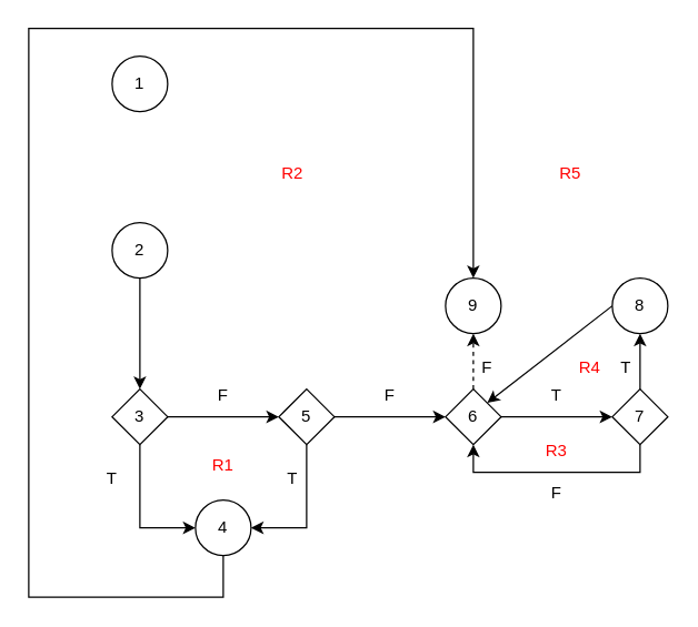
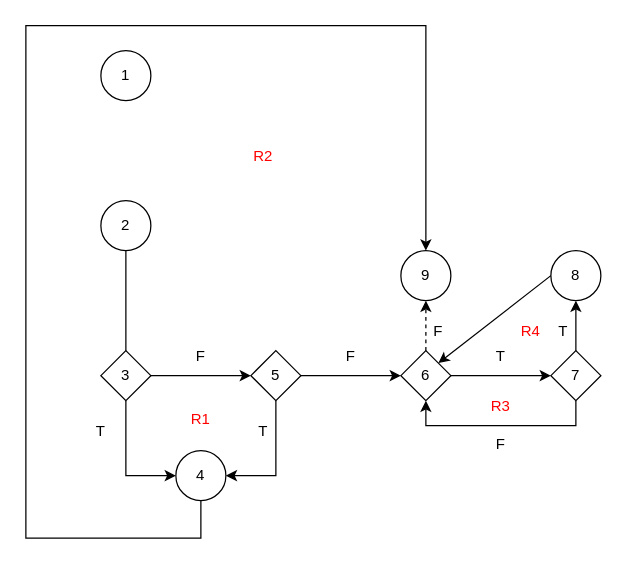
  <mxCell id="0" />
  <mxCell id="1" parent="0" />
  <mxCell id="2" value="1" style="ellipse;whiteSpace=wrap;html=1;" vertex="1" parent="1"><mxGeometry x="80" y="40" width="40" height="40" as="geometry" /></mxCell>
  <mxCell id="3" value="2" style="ellipse;whiteSpace=wrap;html=1;" vertex="1" parent="1"><mxGeometry x="80" y="160" width="40" height="40" as="geometry" /></mxCell>
- <mxCell id="4" value="" style="endArrow=classic;html=1;rounded=0;exitX=0.5;exitY=1;exitDx=0;exitDy=0;entryX=0.5;entryY=0;entryDx=0;entryDy=0;" edge="1" parent="1" source="3" target="5"><mxGeometry width="50" height="50" relative="1" as="geometry"><mxPoint x="99.5" y="180" as="sourcePoint" /><mxPoint x="100" y="200" as="targetPoint" /></mxGeometry></mxCell>
+ <mxCell id="4" value="" style="endArrow=none;html=1;rounded=0;exitX=0.5;exitY=1;exitDx=0;exitDy=0;entryX=0.5;entryY=0;entryDx=0;entryDy=0;" edge="1" parent="1" source="3" target="5"><mxGeometry width="50" height="50" relative="1" as="geometry"><mxPoint x="99.5" y="180" as="sourcePoint" /><mxPoint x="100" y="200" as="targetPoint" /></mxGeometry></mxCell>
  <mxCell id="5" value="3" style="rhombus;whiteSpace=wrap;html=1;" vertex="1" parent="1"><mxGeometry x="80" y="280" width="40" height="40" as="geometry" /></mxCell>
  <mxCell id="6" value="" style="endArrow=classic;html=1;rounded=0;exitX=1;exitY=0.5;exitDx=0;exitDy=0;entryX=0;entryY=0.5;entryDx=0;entryDy=0;" edge="1" parent="1" source="5" target="8"><mxGeometry width="50" height="50" relative="1" as="geometry"><mxPoint x="370" y="220" as="sourcePoint" /><mxPoint x="200" y="300" as="targetPoint" /></mxGeometry></mxCell>
  <mxCell id="7" value="F" style="text;html=1;strokeColor=none;fillColor=none;align=center;verticalAlign=middle;whiteSpace=wrap;rounded=0;" vertex="1" parent="1"><mxGeometry x="130" y="270" width="60" height="30" as="geometry" /></mxCell>
  <mxCell id="8" value="5" style="rhombus;whiteSpace=wrap;html=1;" vertex="1" parent="1"><mxGeometry x="200" y="280" width="40" height="40" as="geometry" /></mxCell>
  <mxCell id="9" value="4" style="ellipse;whiteSpace=wrap;html=1;" vertex="1" parent="1"><mxGeometry x="140" y="360" width="40" height="40" as="geometry" /></mxCell>
  <mxCell id="10" value="" style="endArrow=classic;html=1;rounded=0;exitX=0.5;exitY=1;exitDx=0;exitDy=0;entryX=0;entryY=0.5;entryDx=0;entryDy=0;" edge="1" parent="1" source="5" target="9"><mxGeometry width="50" height="50" relative="1" as="geometry"><mxPoint x="370" y="220" as="sourcePoint" /><mxPoint x="420" y="170" as="targetPoint" /><Array as="points"><mxPoint x="100" y="380" /></Array></mxGeometry></mxCell>
  <mxCell id="11" value="T" style="text;html=1;strokeColor=none;fillColor=none;align=center;verticalAlign=middle;whiteSpace=wrap;rounded=0;" vertex="1" parent="1"><mxGeometry x="50" y="330" width="60" height="30" as="geometry" /></mxCell>
  <mxCell id="12" value="" style="endArrow=classic;html=1;rounded=0;exitX=0.5;exitY=1;exitDx=0;exitDy=0;entryX=1;entryY=0.5;entryDx=0;entryDy=0;" edge="1" parent="1" source="8" target="9"><mxGeometry width="50" height="50" relative="1" as="geometry"><mxPoint x="370" y="220" as="sourcePoint" /><mxPoint x="420" y="170" as="targetPoint" /><Array as="points"><mxPoint x="220" y="380" /></Array></mxGeometry></mxCell>
  <mxCell id="13" value="T" style="text;html=1;strokeColor=none;fillColor=none;align=center;verticalAlign=middle;whiteSpace=wrap;rounded=0;" vertex="1" parent="1"><mxGeometry x="180" y="330" width="60" height="30" as="geometry" /></mxCell>
  <mxCell id="14" value="6" style="rhombus;whiteSpace=wrap;html=1;" vertex="1" parent="1"><mxGeometry x="320" y="280" width="40" height="40" as="geometry" /></mxCell>
  <mxCell id="15" value="F" style="text;html=1;strokeColor=none;fillColor=none;align=center;verticalAlign=middle;whiteSpace=wrap;rounded=0;" vertex="1" parent="1"><mxGeometry x="250" y="270" width="60" height="30" as="geometry" /></mxCell>
  <mxCell id="16" value="" style="endArrow=classic;html=1;rounded=0;exitX=1;exitY=0.5;exitDx=0;exitDy=0;entryX=0;entryY=0.5;entryDx=0;entryDy=0;" edge="1" parent="1" source="8" target="14"><mxGeometry width="50" height="50" relative="1" as="geometry"><mxPoint x="130" y="310" as="sourcePoint" /><mxPoint x="210" y="310" as="targetPoint" /></mxGeometry></mxCell>
  <mxCell id="17" value="" style="endArrow=classic;html=1;rounded=0;exitX=1;exitY=0.5;exitDx=0;exitDy=0;entryX=0;entryY=0.5;entryDx=0;entryDy=0;" edge="1" parent="1" source="14" target="18"><mxGeometry width="50" height="50" relative="1" as="geometry"><mxPoint x="370" y="220" as="sourcePoint" /><mxPoint x="440" y="300" as="targetPoint" /></mxGeometry></mxCell>
  <mxCell id="18" value="7" style="rhombus;whiteSpace=wrap;html=1;" vertex="1" parent="1"><mxGeometry x="440" y="280" width="40" height="40" as="geometry" /></mxCell>
  <mxCell id="19" value="T" style="text;html=1;strokeColor=none;fillColor=none;align=center;verticalAlign=middle;whiteSpace=wrap;rounded=0;" vertex="1" parent="1"><mxGeometry x="370" y="270" width="60" height="30" as="geometry" /></mxCell>
  <mxCell id="20" value="9" style="ellipse;whiteSpace=wrap;html=1;aspect=fixed;" vertex="1" parent="1"><mxGeometry x="320" y="200" width="40" height="40" as="geometry" /></mxCell>
  <mxCell id="21" value="" style="endArrow=classic;html=1;rounded=0;exitX=0.5;exitY=0;exitDx=0;exitDy=0;entryX=0.5;entryY=1;entryDx=0;entryDy=0;dashed=1;" edge="1" parent="1" source="14" target="20"><mxGeometry width="50" height="50" relative="1" as="geometry"><mxPoint x="370" y="220" as="sourcePoint" /><mxPoint x="420" y="170" as="targetPoint" /></mxGeometry></mxCell>
  <mxCell id="22" value="F" style="text;html=1;strokeColor=none;fillColor=none;align=center;verticalAlign=middle;whiteSpace=wrap;rounded=0;" vertex="1" parent="1"><mxGeometry x="320" y="250" width="60" height="30" as="geometry" /></mxCell>
  <mxCell id="23" value="" style="endArrow=classic;html=1;rounded=0;exitX=0.5;exitY=1;exitDx=0;exitDy=0;entryX=0.5;entryY=1;entryDx=0;entryDy=0;" edge="1" parent="1" source="18" target="14"><mxGeometry width="50" height="50" relative="1" as="geometry"><mxPoint x="370" y="220" as="sourcePoint" /><mxPoint x="420" y="170" as="targetPoint" /><Array as="points"><mxPoint x="460" y="340" /><mxPoint x="400" y="340" /><mxPoint x="340" y="340" /></Array></mxGeometry></mxCell>
  <mxCell id="24" value="F" style="text;html=1;strokeColor=none;fillColor=none;align=center;verticalAlign=middle;whiteSpace=wrap;rounded=0;" vertex="1" parent="1"><mxGeometry x="370" y="340" width="60" height="30" as="geometry" /></mxCell>
  <mxCell id="25" value="8" style="ellipse;whiteSpace=wrap;html=1;aspect=fixed;" vertex="1" parent="1"><mxGeometry x="440" y="200" width="40" height="40" as="geometry" /></mxCell>
  <mxCell id="26" value="" style="endArrow=classic;html=1;rounded=0;exitX=0.5;exitY=0;exitDx=0;exitDy=0;entryX=0.5;entryY=1;entryDx=0;entryDy=0;" edge="1" parent="1" source="18" target="25"><mxGeometry width="50" height="50" relative="1" as="geometry"><mxPoint x="370" y="220" as="sourcePoint" /><mxPoint x="373" y="70.99" as="targetPoint" /></mxGeometry></mxCell>
  <mxCell id="27" value="T" style="text;html=1;strokeColor=none;fillColor=none;align=center;verticalAlign=middle;whiteSpace=wrap;rounded=0;" vertex="1" parent="1"><mxGeometry x="420" y="250" width="60" height="30" as="geometry" /></mxCell>
  <mxCell id="28" value="" style="endArrow=classic;html=1;rounded=0;exitX=0.5;exitY=1;exitDx=0;exitDy=0;entryX=0.5;entryY=0;entryDx=0;entryDy=0;" edge="1" parent="1" source="9" target="20"><mxGeometry width="50" height="50" relative="1" as="geometry"><mxPoint x="370" y="220" as="sourcePoint" /><mxPoint x="310" y="180" as="targetPoint" /><Array as="points"><mxPoint x="160" y="430" /><mxPoint x="20" y="430" /><mxPoint x="20" y="20" /><mxPoint x="340" y="20" /></Array></mxGeometry></mxCell>
  <mxCell id="29" value="" style="endArrow=classic;html=1;rounded=0;exitX=0;exitY=0.5;exitDx=0;exitDy=0;entryX=1;entryY=0;entryDx=0;entryDy=0;" edge="1" parent="1" source="25" target="14"><mxGeometry width="50" height="50" relative="1" as="geometry"><mxPoint x="370" y="220" as="sourcePoint" /><mxPoint x="420" y="170" as="targetPoint" /></mxGeometry></mxCell>
  <mxCell id="30" value="R1" style="text;html=1;strokeColor=none;fillColor=none;align=center;verticalAlign=middle;whiteSpace=wrap;rounded=0;fontColor=#FF0000;" vertex="1" parent="1"><mxGeometry x="130" y="320" width="60" height="30" as="geometry" /></mxCell>
  <mxCell id="31" value="R2" style="text;html=1;strokeColor=none;fillColor=none;align=center;verticalAlign=middle;whiteSpace=wrap;rounded=0;fontColor=#FF0000;" vertex="1" parent="1"><mxGeometry x="180" y="110" width="60" height="30" as="geometry" /></mxCell>
  <mxCell id="32" value="R3" style="text;html=1;strokeColor=none;fillColor=none;align=center;verticalAlign=middle;whiteSpace=wrap;rounded=0;fontColor=#FF0000;" vertex="1" parent="1"><mxGeometry x="370" y="310" width="60" height="30" as="geometry" /></mxCell>
  <mxCell id="33" value="R4" style="text;html=1;strokeColor=none;fillColor=none;align=center;verticalAlign=middle;whiteSpace=wrap;rounded=0;fontColor=#FF0000;" vertex="1" parent="1"><mxGeometry x="394" y="250" width="60" height="30" as="geometry" /></mxCell>
- <mxCell id="34" value="R5" style="text;html=1;strokeColor=none;fillColor=none;align=center;verticalAlign=middle;whiteSpace=wrap;rounded=0;fontColor=#FF0000;" vertex="1" parent="1"><mxGeometry x="380" y="110" width="60" height="30" as="geometry" /></mxCell>
